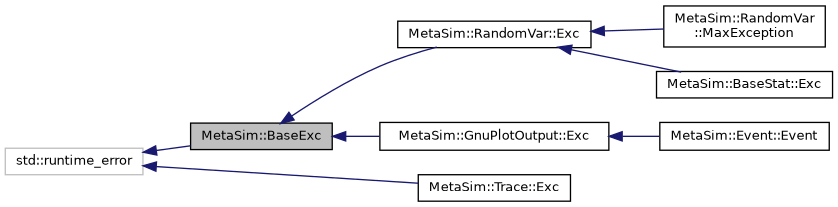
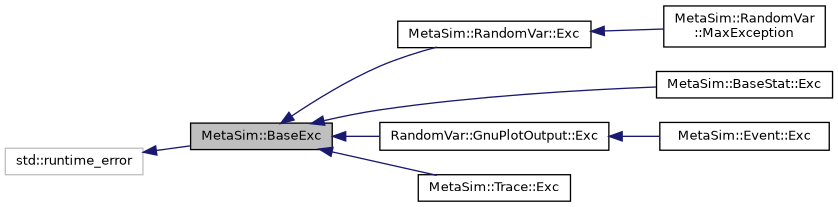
  digraph {
    rankdir=LR
    node [color=black fillcolor=white fontname=Helvetica fontsize=10 shape=record style=filled]
    edge [color=midnightblue dir=back fontname=Helvetica fontsize=10 labelfontname=Helvetica labelfontsize=10 style=solid]
    n1 [fillcolor=grey75 fontcolor=black height=0.2 label="MetaSim::BaseExc" width=0.4]
    n2 [height=0.2 label="MetaSim::BaseStat::Exc" width=0.4]
-   n3 [height=0.2 label="MetaSim::GnuPlotOutput::Exc" width=0.4]
+   n3 [height=0.2 label="RandomVar::GnuPlotOutput::Exc" width=0.4]
    n4 [height=0.2 label="MetaSim::RandomVar::Exc" width=0.4]
    n5 [height=0.2 label="MetaSim::Trace::Exc" width=0.4]
-   n6 [height=0.2 label="MetaSim::Event::Event" width=0.4]
+   n6 [height=0.2 label="MetaSim::Event::Exc" width=0.4]
    n7 [height=0.2 label="MetaSim::RandomVar\l::MaxException" width=0.4]
    n8 [color=grey75 height=0.2 label="std::runtime_error" width=0.4]
-   n4 -> n2
+   n1 -> n2
    n1 -> n3
    n1 -> n4
-   n8 -> n5
+   n1 -> n5
    n3 -> n6
    n4 -> n7
    n8 -> n1
  }
